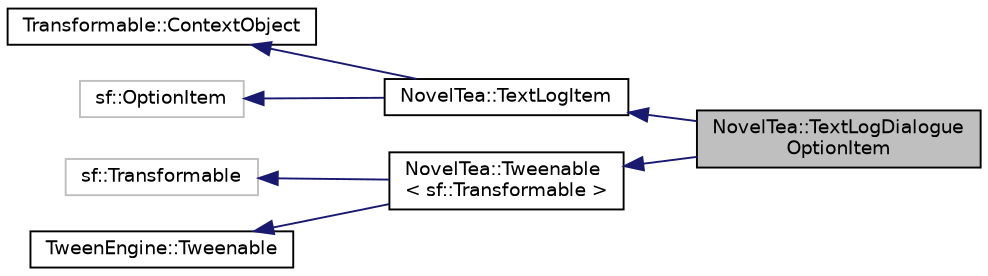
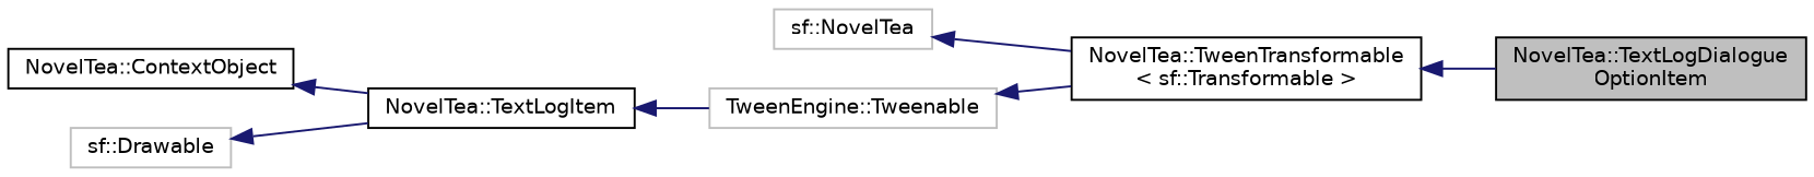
  digraph {
    rankdir=LR
    node [color=black fontname=Helvetica fontsize=10 shape=record]
    edge [color=midnightblue dir=back fontname=Helvetica fontsize=10 labelfontname=Helvetica labelfontsize=10 style=solid]
    n1 [fillcolor=grey75 fontcolor=black height=0.2 label="NovelTea::TextLogDialogue\lOptionItem" style=filled width=0.4]
    n2 [height=0.2 label="NovelTea::TextLogItem" width=0.4]
-   n3 [height=0.2 label="Transformable::ContextObject" width=0.4]
-   n4 [color=grey75 height=0.2 label="sf::OptionItem" width=0.4]
-   n5 [height=0.2 label="NovelTea::Tweenable\l\< sf::Transformable \>" width=0.4]
-   n6 [color=grey75 height=0.2 label="sf::Transformable" width=0.4]
-   n7 [height=0.2 label="TweenEngine::Tweenable" width=0.4]
-   n2 -> n1
+   n3 [height=0.2 label="NovelTea::ContextObject" width=0.4]
+   n4 [color=grey75 height=0.2 label="sf::Drawable" width=0.4]
+   n5 [height=0.2 label="NovelTea::TweenTransformable\l\< sf::Transformable \>" width=0.4]
+   n6 [color=grey75 height=0.2 label="sf::NovelTea" width=0.4]
+   n7 [color=grey75 height=0.2 label="TweenEngine::Tweenable" width=0.4]
+   n2 -> n7
    n3 -> n2
    n4 -> n2
    n5 -> n1
    n6 -> n5
    n7 -> n5
  }
